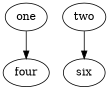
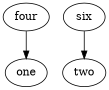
  digraph {
    one
    four
    six
    two
-   one -> four
-   two -> six
+   four -> one
+   six -> two
  }
